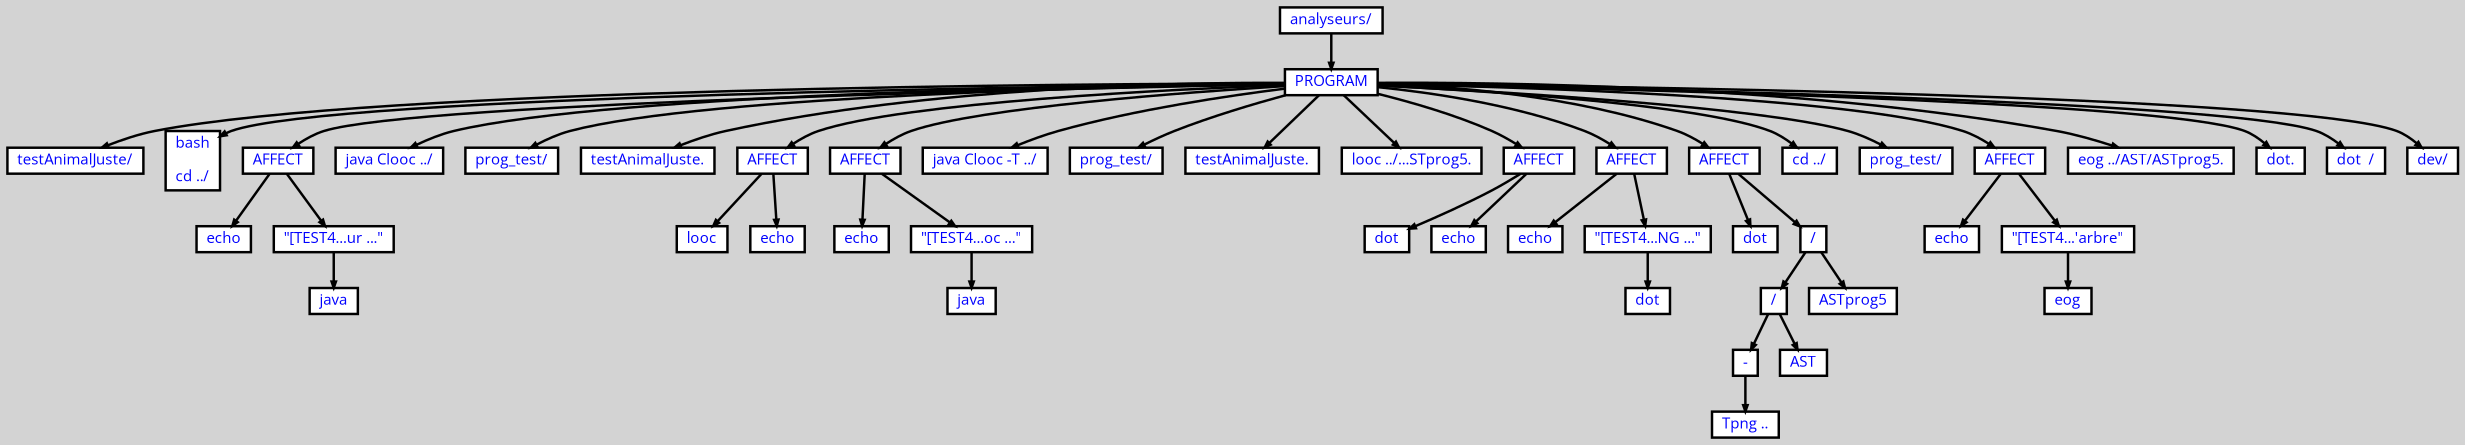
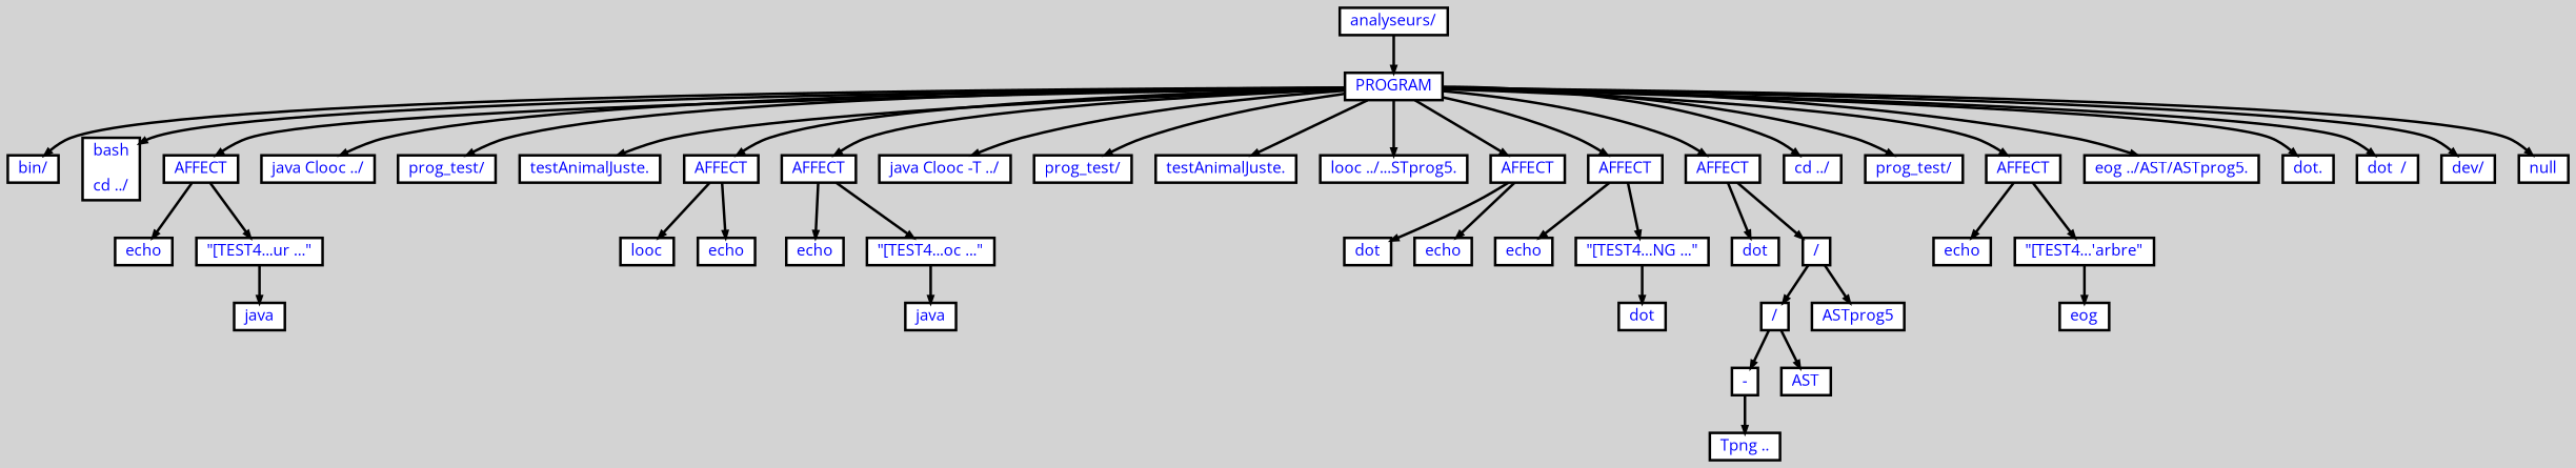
  digraph {
    bgcolor=lightgrey
    fontname="Open Sans"
    ordering=out
    ranksep=.4
    node [color=black fillcolor=white fixedsize=false fontcolor=blue fontname="Open Sans" fontsize=12 shape=box style="filled, solid, bold"]
    edge [arrowsize=.5 color=black fontname="Open Sans" style=bold]
    n1 [height=.25 label=PROGRAM width=.25]
-   n2 [height=.25 label="testAnimalJuste/" width=.25]
+   n2 [height=.25 label="bin/" width=.25]
    n3 [height=.25 label="bash\n\ncd ../" width=.25]
    n4 [height=.25 label=AFFECT width=.25]
    n5 [height=.25 label="java Clooc ../" width=.25]
    n6 [height=.25 label="prog_test/" width=.25]
    n7 [height=.25 label="testAnimalJuste." width=.25]
    n8 [height=.25 label=AFFECT width=.25]
    n9 [height=.25 label=AFFECT width=.25]
    n10 [height=.25 label="java Clooc -T ../" width=.25]
    n11 [height=.25 label="prog_test/" width=.25]
    n12 [height=.25 label="testAnimalJuste." width=.25]
    n13 [height=.25 label="looc ../...STprog5." width=.25]
    n14 [height=.25 label=AFFECT width=.25]
    n15 [height=.25 label=AFFECT width=.25]
    n16 [height=.25 label=AFFECT width=.25]
    n17 [height=.25 label="cd ../" width=.25]
    n18 [height=.25 label="prog_test/" width=.25]
    n19 [height=.25 label=AFFECT width=.25]
    n20 [height=.25 label="eog ../AST/ASTprog5." width=.25]
    n21 [height=.25 label="dot." width=.25]
    n22 [height=.25 label="dot  /" width=.25]
    n23 [height=.25 label="dev/" width=.25]
+   n24 [height=.25 label=null width=.25]
    n25 [height=.25 label="analyseurs/" width=.25]
    n26 [height=.25 label=echo width=.25]
    n27 [height=.25 label="\"[TEST4...ur ...\"" width=.25]
    n28 [height=.25 label=looc width=.25]
    n29 [height=.25 label=echo width=.25]
    n30 [height=.25 label=echo width=.25]
    n31 [height=.25 label="\"[TEST4...oc ...\"" width=.25]
    n32 [height=.25 label=dot width=.25]
    n33 [height=.25 label=echo width=.25]
    n34 [height=.25 label=echo width=.25]
    n35 [height=.25 label="\"[TEST4...NG ...\"" width=.25]
    n36 [height=.25 label=dot width=.25]
    n37 [height=.25 label="/" width=.25]
    n38 [height=.25 label=echo width=.25]
    n39 [height=.25 label="\"[TEST4...'arbre\"" width=.25]
    n40 [height=.25 label=java width=.25]
    n41 [height=.25 label=java width=.25]
    n42 [height=.25 label=dot width=.25]
    n43 [height=.25 label="/" width=.25]
    n44 [height=.25 label=ASTprog5 width=.25]
    n45 [height=.25 label="-" width=.25]
    n46 [height=.25 label=AST width=.25]
    n47 [height=.25 label="Tpng .." width=.25]
    n48 [height=.25 label=eog width=.25]
    n1 -> n2
    n1 -> n3
    n1 -> n4
    n1 -> n5
    n1 -> n6
    n1 -> n7
    n1 -> n8
    n1 -> n9
    n1 -> n10
    n1 -> n11
    n1 -> n12
    n1 -> n13
    n1 -> n14
    n1 -> n15
    n1 -> n16
    n1 -> n17
    n1 -> n18
    n1 -> n19
    n1 -> n20
    n1 -> n21
    n1 -> n22
    n1 -> n23
+   n1 -> n24
    n4 -> n26
    n4 -> n27
    n8 -> n28
    n8 -> n29
    n9 -> n30
    n9 -> n31
    n14 -> n32
    n14 -> n33
    n15 -> n34
    n15 -> n35
    n16 -> n36
    n16 -> n37
    n19 -> n38
    n19 -> n39
    n25 -> n1
    n27 -> n40
    n31 -> n41
    n35 -> n42
    n37 -> n43
    n37 -> n44
    n39 -> n48
    n43 -> n45
    n43 -> n46
    n45 -> n47
  }
